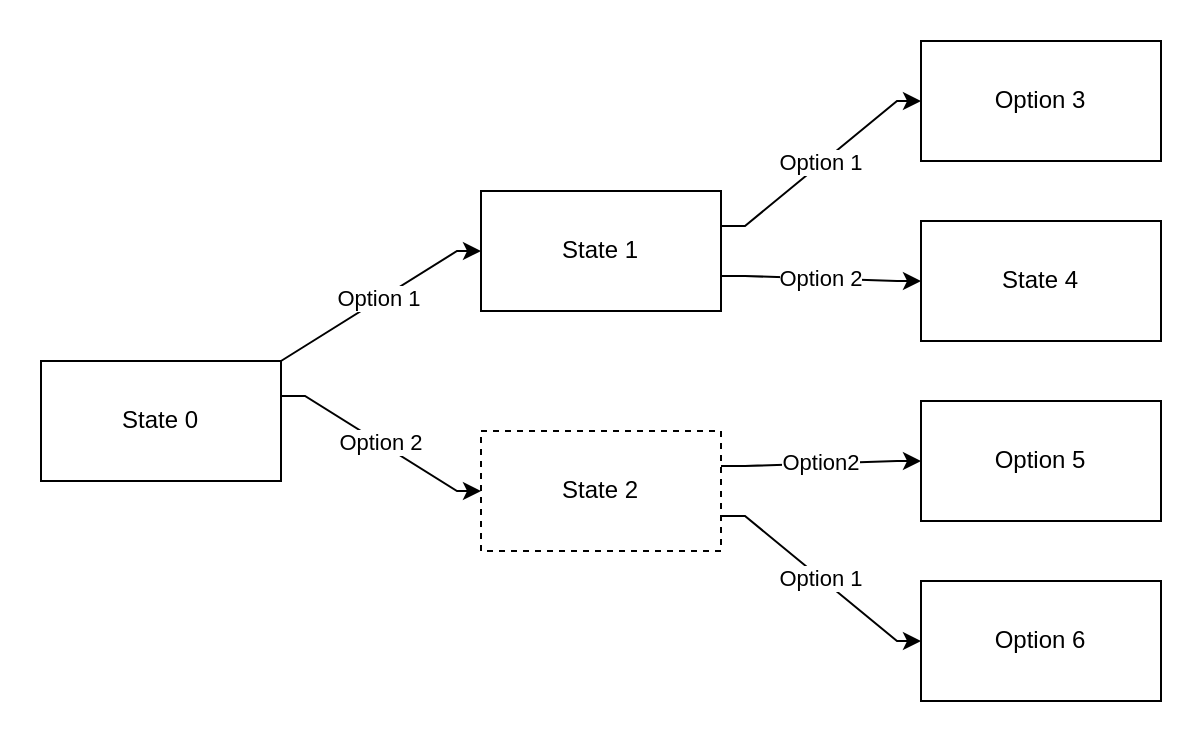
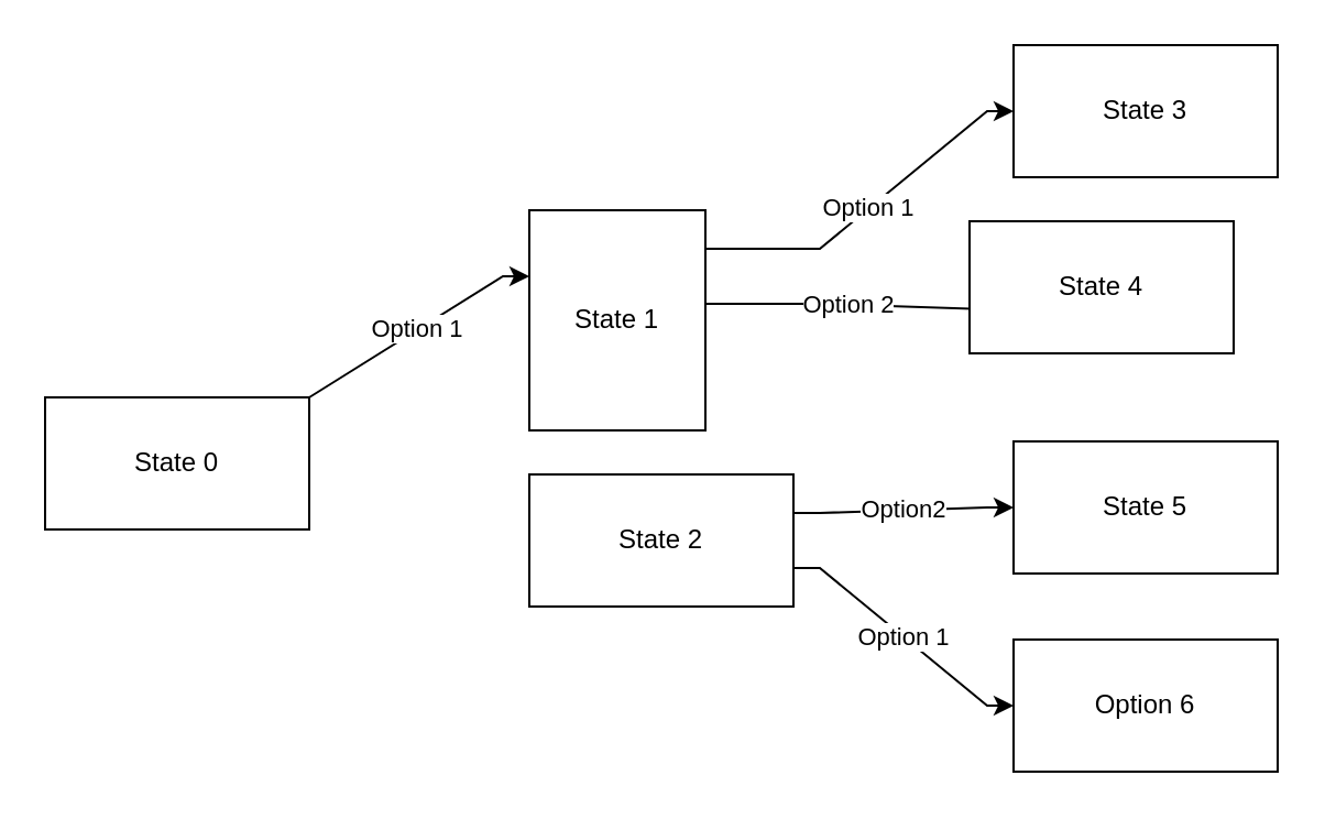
  <mxCell id="0" />
  <mxCell id="1" parent="0" />
  <mxCell id="2" value="Option 1" style="edgeStyle=orthogonalEdgeStyle;rounded=0;orthogonalLoop=1;jettySize=auto;html=1;noEdgeStyle=1;orthogonal=1;" edge="1" parent="1" source="4" target="7"><mxGeometry relative="1" as="geometry"><Array as="points"><mxPoint x="152" y="172.5" /><mxPoint x="228" y="125" /></Array></mxGeometry></mxCell>
- <mxCell id="3" value="Option 2" style="edgeStyle=orthogonalEdgeStyle;rounded=0;orthogonalLoop=1;jettySize=auto;html=1;noEdgeStyle=1;orthogonal=1;" edge="1" parent="1" source="4" target="11"><mxGeometry relative="1" as="geometry"><Array as="points"><mxPoint x="152" y="197.5" /><mxPoint x="228" y="245" /></Array></mxGeometry></mxCell>
  <mxCell id="4" value="State 0" style="rounded=0;whiteSpace=wrap;html=1;" vertex="1" parent="1"><mxGeometry x="20" y="180" width="120" height="60" as="geometry" /></mxCell>
  <mxCell id="5" value="Option 1" style="edgeStyle=orthogonalEdgeStyle;rounded=0;orthogonalLoop=1;jettySize=auto;html=1;noEdgeStyle=1;orthogonal=1;" edge="1" parent="1" source="7" target="8"><mxGeometry relative="1" as="geometry"><Array as="points"><mxPoint x="372" y="112.5" /><mxPoint x="448" y="50" /></Array></mxGeometry></mxCell>
  <mxCell id="6" value="Option 2" style="edgeStyle=orthogonalEdgeStyle;rounded=0;orthogonalLoop=1;jettySize=auto;html=1;noEdgeStyle=1;orthogonal=1;" edge="1" parent="1" source="7" target="12"><mxGeometry relative="1" as="geometry"><Array as="points"><mxPoint x="372" y="137.5" /><mxPoint x="448" y="140" /></Array></mxGeometry></mxCell>
- <mxCell id="7" value="State 1" style="rounded=0;whiteSpace=wrap;html=1;" vertex="1" parent="1"><mxGeometry x="240" y="95" width="120" height="60" as="geometry" /></mxCell>
- <mxCell id="8" value="Option 3" style="whiteSpace=wrap;html=1;rounded=0;" vertex="1" parent="1"><mxGeometry x="460" y="20" width="120" height="60" as="geometry" /></mxCell>
+ <mxCell id="7" value="State 1" style="rounded=0;whiteSpace=wrap;html=1;" vertex="1" parent="1"><mxGeometry x="240" y="95" width="80" height="100" as="geometry" /></mxCell>
+ <mxCell id="8" value="State 3" style="whiteSpace=wrap;html=1;rounded=0;" vertex="1" parent="1"><mxGeometry x="460" y="20" width="120" height="60" as="geometry" /></mxCell>
  <mxCell id="9" value="Option2" style="edgeStyle=orthogonalEdgeStyle;rounded=0;orthogonalLoop=1;jettySize=auto;html=1;noEdgeStyle=1;orthogonal=1;" edge="1" parent="1" source="11" target="13"><mxGeometry relative="1" as="geometry"><Array as="points"><mxPoint x="372" y="232.5" /><mxPoint x="448" y="230" /></Array></mxGeometry></mxCell>
  <mxCell id="10" value="Option 1" style="edgeStyle=orthogonalEdgeStyle;rounded=0;orthogonalLoop=1;jettySize=auto;html=1;noEdgeStyle=1;orthogonal=1;" edge="1" parent="1" source="11" target="14"><mxGeometry relative="1" as="geometry"><Array as="points"><mxPoint x="372" y="257.5" /><mxPoint x="448" y="320" /></Array></mxGeometry></mxCell>
- <mxCell id="11" value="State 2" style="whiteSpace=wrap;html=1;rounded=0;dashed=1;" vertex="1" parent="1"><mxGeometry x="240" y="215" width="120" height="60" as="geometry" /></mxCell>
- <mxCell id="12" value="State 4" style="whiteSpace=wrap;html=1;rounded=0;" vertex="1" parent="1"><mxGeometry x="460" y="110" width="120" height="60" as="geometry" /></mxCell>
- <mxCell id="13" value="Option 5" style="whiteSpace=wrap;html=1;rounded=0;" vertex="1" parent="1"><mxGeometry x="460" y="200" width="120" height="60" as="geometry" /></mxCell>
+ <mxCell id="11" value="State 2" style="whiteSpace=wrap;html=1;rounded=0;" vertex="1" parent="1"><mxGeometry x="240" y="215" width="120" height="60" as="geometry" /></mxCell>
+ <mxCell id="12" value="State 4" style="whiteSpace=wrap;html=1;rounded=0;" vertex="1" parent="1"><mxGeometry x="440" y="100" width="120" height="60" as="geometry" /></mxCell>
+ <mxCell id="13" value="State 5" style="whiteSpace=wrap;html=1;rounded=0;" vertex="1" parent="1"><mxGeometry x="460" y="200" width="120" height="60" as="geometry" /></mxCell>
  <mxCell id="14" value="Option 6" style="whiteSpace=wrap;html=1;rounded=0;" vertex="1" parent="1"><mxGeometry x="460" y="290" width="120" height="60" as="geometry" /></mxCell>
